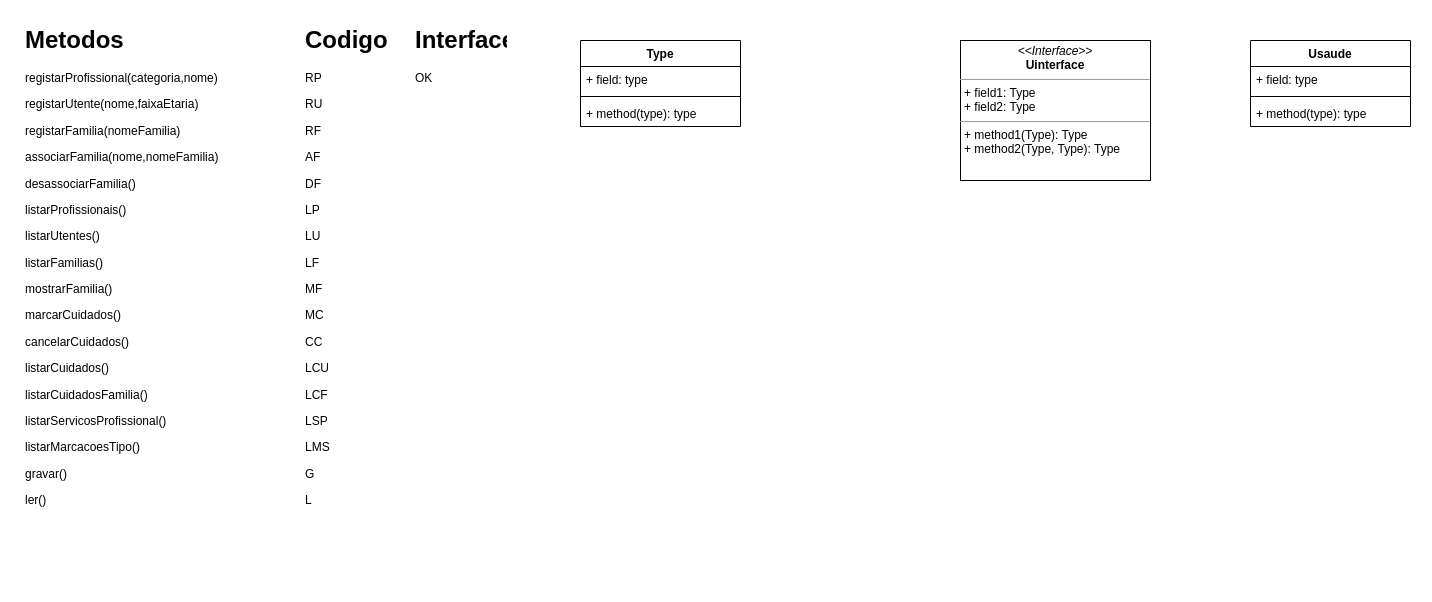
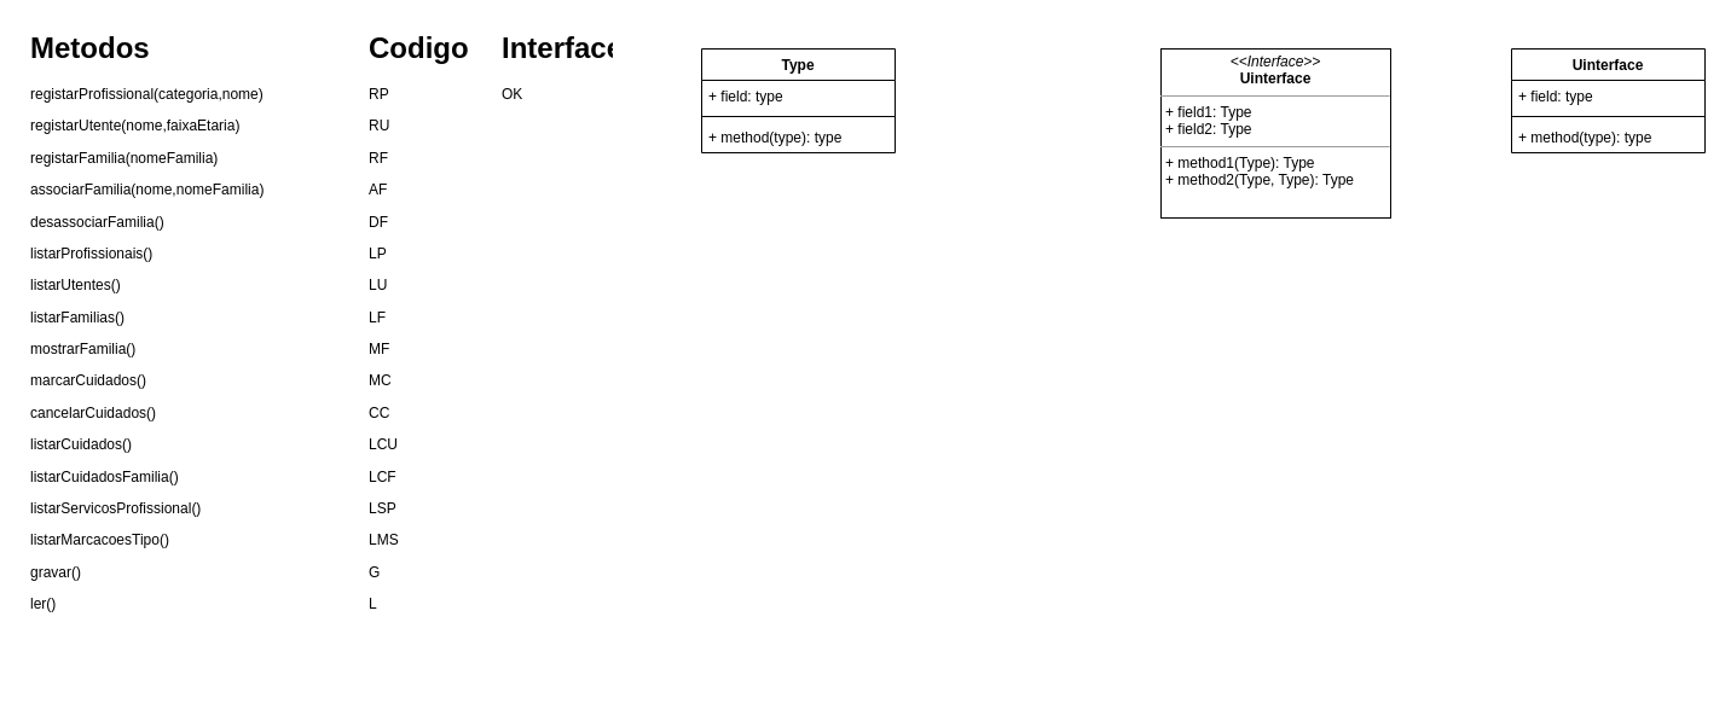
  <mxCell id="0" />
  <mxCell id="1" parent="0" />
  <mxCell id="2" value="&lt;h1&gt;Metodos&lt;/h1&gt;&lt;p&gt;registarProfissional(categoria,nome)&lt;/p&gt;&lt;p&gt;registarUtente(nome,faixaEtaria)&lt;/p&gt;&lt;p&gt;registarFamilia(nomeFamilia)&lt;/p&gt;&lt;p&gt;associarFamilia(nome,nomeFamilia)&lt;/p&gt;&lt;p&gt;desassociarFamilia()&lt;/p&gt;&lt;p&gt;listarProfissionais()&lt;/p&gt;&lt;p&gt;listarUtentes()&lt;/p&gt;&lt;p&gt;listarFamilias()&lt;/p&gt;&lt;p&gt;mostrarFamilia()&lt;/p&gt;&lt;p&gt;marcarCuidados()&lt;/p&gt;&lt;p&gt;cancelarCuidados()&lt;/p&gt;&lt;p&gt;listarCuidados()&lt;/p&gt;&lt;p&gt;listarCuidadosFamilia()&lt;/p&gt;&lt;p&gt;listarServicosProfissional()&lt;/p&gt;&lt;p&gt;listarMarcacoesTipo()&lt;/p&gt;&lt;p&gt;gravar()&lt;/p&gt;&lt;p&gt;ler()&lt;br&gt;&lt;/p&gt;&lt;p&gt;&lt;br&gt;&lt;/p&gt;&lt;p&gt;&lt;br&gt;&lt;/p&gt;" style="text;html=1;strokeColor=none;fillColor=none;spacing=5;spacingTop=-20;whiteSpace=wrap;overflow=hidden;rounded=0;" parent="1" vertex="1"><mxGeometry x="20" y="20" width="280" height="520" as="geometry" /></mxCell>
  <mxCell id="3" value="&lt;h1&gt;Codigo&lt;/h1&gt;&lt;p&gt;RP&lt;/p&gt;&lt;p&gt;RU&lt;/p&gt;&lt;p&gt;RF&lt;/p&gt;&lt;p&gt;AF&lt;/p&gt;&lt;p&gt;DF&lt;/p&gt;&lt;p&gt;LP&lt;/p&gt;&lt;p&gt;LU&lt;/p&gt;&lt;p&gt;LF&lt;/p&gt;&lt;p&gt;MF&lt;/p&gt;&lt;p&gt;MC&lt;/p&gt;&lt;p&gt;CC&lt;/p&gt;&lt;p&gt;LCU&lt;/p&gt;&lt;p&gt;LCF&lt;/p&gt;&lt;p&gt;LSP&lt;/p&gt;&lt;p&gt;LMS&lt;/p&gt;&lt;p&gt;G&lt;/p&gt;&lt;p&gt;L&lt;br&gt;&lt;/p&gt;&lt;p&gt;&lt;br&gt;&lt;/p&gt;" style="text;html=1;strokeColor=none;fillColor=none;spacing=5;spacingTop=-20;whiteSpace=wrap;overflow=hidden;rounded=0;" parent="1" vertex="1"><mxGeometry x="300" y="20" width="100" height="560" as="geometry" /></mxCell>
- <mxCell id="4" value="Usaude" style="swimlane;fontStyle=1;align=center;verticalAlign=top;childLayout=stackLayout;horizontal=1;startSize=26;horizontalStack=0;resizeParent=1;resizeParentMax=0;resizeLast=0;collapsible=1;marginBottom=0;" vertex="1" parent="1"><mxGeometry x="1250" y="40" width="160" height="86" as="geometry" /></mxCell>
+ <mxCell id="4" value="Uinterface" style="swimlane;fontStyle=1;align=center;verticalAlign=top;childLayout=stackLayout;horizontal=1;startSize=26;horizontalStack=0;resizeParent=1;resizeParentMax=0;resizeLast=0;collapsible=1;marginBottom=0;" vertex="1" parent="1"><mxGeometry x="1250" y="40" width="160" height="86" as="geometry" /></mxCell>
  <mxCell id="5" value="+ field: type" style="text;strokeColor=none;fillColor=none;align=left;verticalAlign=top;spacingLeft=4;spacingRight=4;overflow=hidden;rotatable=0;points=[[0,0.5],[1,0.5]];portConstraint=eastwest;" vertex="1" parent="4"><mxGeometry y="26" width="160" height="26" as="geometry" /></mxCell>
  <mxCell id="6" value="" style="line;strokeWidth=1;fillColor=none;align=left;verticalAlign=middle;spacingTop=-1;spacingLeft=3;spacingRight=3;rotatable=0;labelPosition=right;points=[];portConstraint=eastwest;" vertex="1" parent="4"><mxGeometry y="52" width="160" height="8" as="geometry" /></mxCell>
  <mxCell id="7" value="+ method(type): type" style="text;strokeColor=none;fillColor=none;align=left;verticalAlign=top;spacingLeft=4;spacingRight=4;overflow=hidden;rotatable=0;points=[[0,0.5],[1,0.5]];portConstraint=eastwest;" vertex="1" parent="4"><mxGeometry y="60" width="160" height="26" as="geometry" /></mxCell>
  <mxCell id="8" value="&lt;p style=&quot;margin: 0px ; margin-top: 4px ; text-align: center&quot;&gt;&lt;i&gt;&amp;lt;&amp;lt;Interface&amp;gt;&amp;gt;&lt;/i&gt;&lt;br&gt;&lt;b&gt;Uinterface&lt;/b&gt;&lt;/p&gt;&lt;hr size=&quot;1&quot;&gt;&lt;p style=&quot;margin: 0px ; margin-left: 4px&quot;&gt;+ field1: Type&lt;br&gt;+ field2: Type&lt;/p&gt;&lt;hr size=&quot;1&quot;&gt;&lt;p style=&quot;margin: 0px ; margin-left: 4px&quot;&gt;+ method1(Type): Type&lt;br&gt;+ method2(Type, Type): Type&lt;/p&gt;" style="verticalAlign=top;align=left;overflow=fill;fontSize=12;fontFamily=Helvetica;html=1;" vertex="1" parent="1"><mxGeometry x="960" y="40" width="190" height="140" as="geometry" /></mxCell>
  <mxCell id="9" value="Type" style="swimlane;fontStyle=1;align=center;verticalAlign=top;childLayout=stackLayout;horizontal=1;startSize=26;horizontalStack=0;resizeParent=1;resizeParentMax=0;resizeLast=0;collapsible=1;marginBottom=0;" vertex="1" parent="1"><mxGeometry x="580" y="40" width="160" height="86" as="geometry" /></mxCell>
  <mxCell id="10" value="+ field: type" style="text;strokeColor=none;fillColor=none;align=left;verticalAlign=top;spacingLeft=4;spacingRight=4;overflow=hidden;rotatable=0;points=[[0,0.5],[1,0.5]];portConstraint=eastwest;" vertex="1" parent="9"><mxGeometry y="26" width="160" height="26" as="geometry" /></mxCell>
  <mxCell id="11" value="" style="line;strokeWidth=1;fillColor=none;align=left;verticalAlign=middle;spacingTop=-1;spacingLeft=3;spacingRight=3;rotatable=0;labelPosition=right;points=[];portConstraint=eastwest;" vertex="1" parent="9"><mxGeometry y="52" width="160" height="8" as="geometry" /></mxCell>
  <mxCell id="12" value="+ method(type): type" style="text;strokeColor=none;fillColor=none;align=left;verticalAlign=top;spacingLeft=4;spacingRight=4;overflow=hidden;rotatable=0;points=[[0,0.5],[1,0.5]];portConstraint=eastwest;" vertex="1" parent="9"><mxGeometry y="60" width="160" height="26" as="geometry" /></mxCell>
  <mxCell id="13" value="&lt;h1&gt;Interface&lt;/h1&gt;&lt;div&gt;OK&lt;/div&gt;&lt;div&gt;&lt;br&gt;&lt;/div&gt;&lt;p&gt;&lt;br&gt;&lt;/p&gt;&lt;p&gt;&lt;br&gt;&lt;/p&gt;&lt;p&gt;&lt;br&gt;&lt;/p&gt;&lt;p&gt;&lt;br&gt;&lt;/p&gt;&lt;p&gt;&lt;br&gt;&lt;/p&gt;&lt;p&gt;&lt;br&gt;&lt;/p&gt;&lt;p&gt;&lt;br&gt;&lt;/p&gt;&lt;p&gt;&lt;br&gt;&lt;/p&gt;&lt;p&gt;&lt;br&gt;&lt;/p&gt;&lt;p&gt;&lt;br&gt;&lt;/p&gt;&lt;p&gt;&lt;br&gt;&lt;/p&gt;&lt;p&gt;&lt;br&gt;&lt;/p&gt;&lt;p&gt;&lt;br&gt;&lt;/p&gt;&lt;p&gt;&lt;br&gt;&lt;/p&gt;&lt;p&gt;&lt;br&gt;&lt;/p&gt;&lt;p&gt;&lt;br&gt;&lt;/p&gt;&lt;p&gt;&lt;br&gt;&lt;/p&gt;&lt;p&gt;&lt;br&gt;&lt;/p&gt;" style="text;html=1;strokeColor=none;fillColor=none;spacing=5;spacingTop=-20;whiteSpace=wrap;overflow=hidden;rounded=0;" vertex="1" parent="1"><mxGeometry x="410" y="20" width="100" height="560" as="geometry" /></mxCell>
